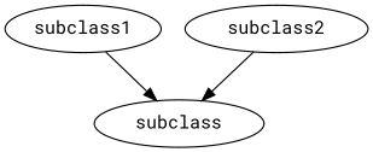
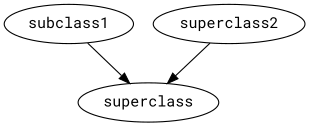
  digraph {
    fontname="Roboto Mono"
    node [fontname="Roboto Mono"]
    edge [fontname="Roboto Mono"]
    n1 [label=subclass1]
-   subclass
-   superclass2 [label=subclass2]
+   subclass [label=superclass]
+   superclass2
    n1 -> subclass
    superclass2 -> subclass
  }
